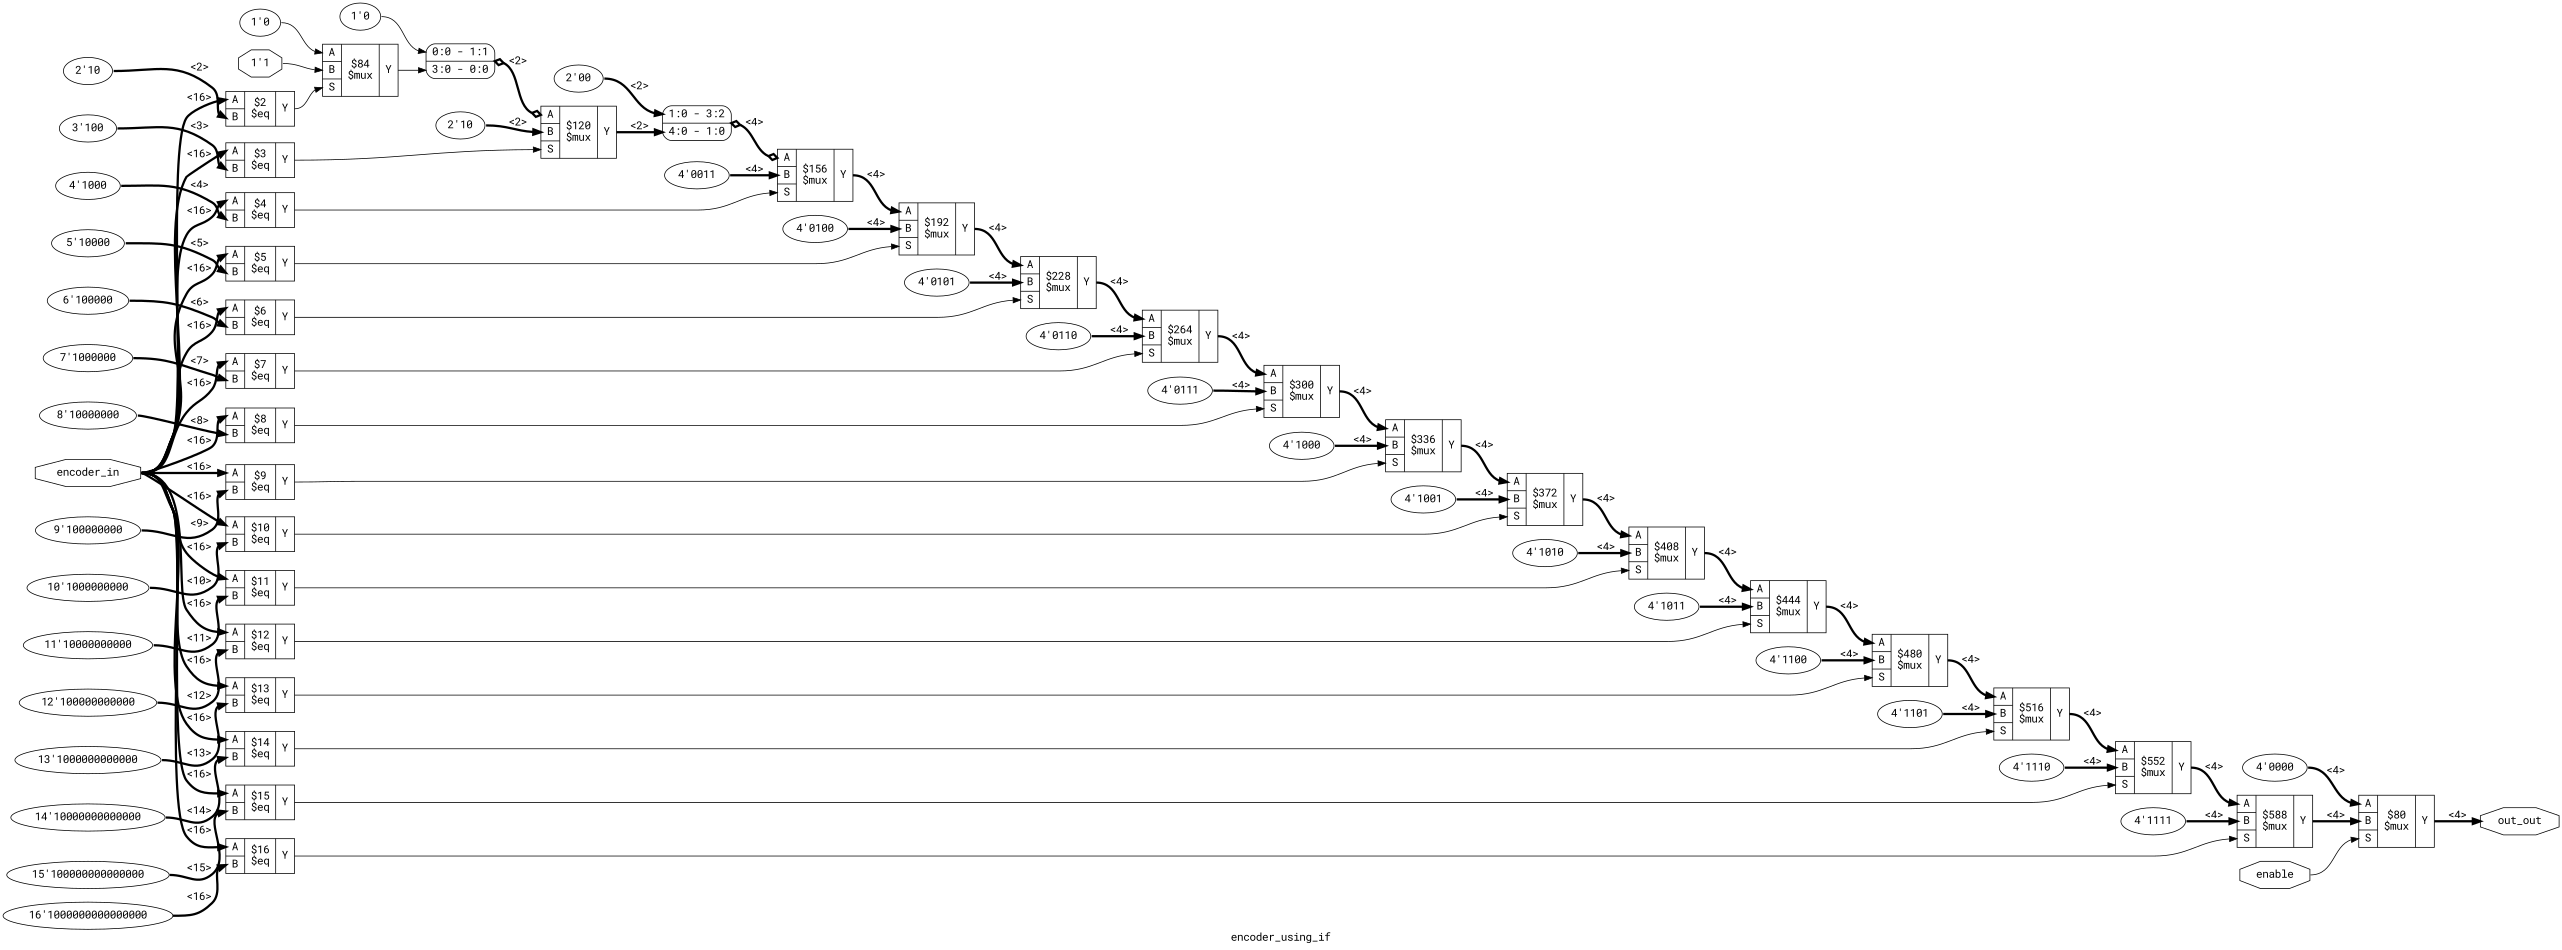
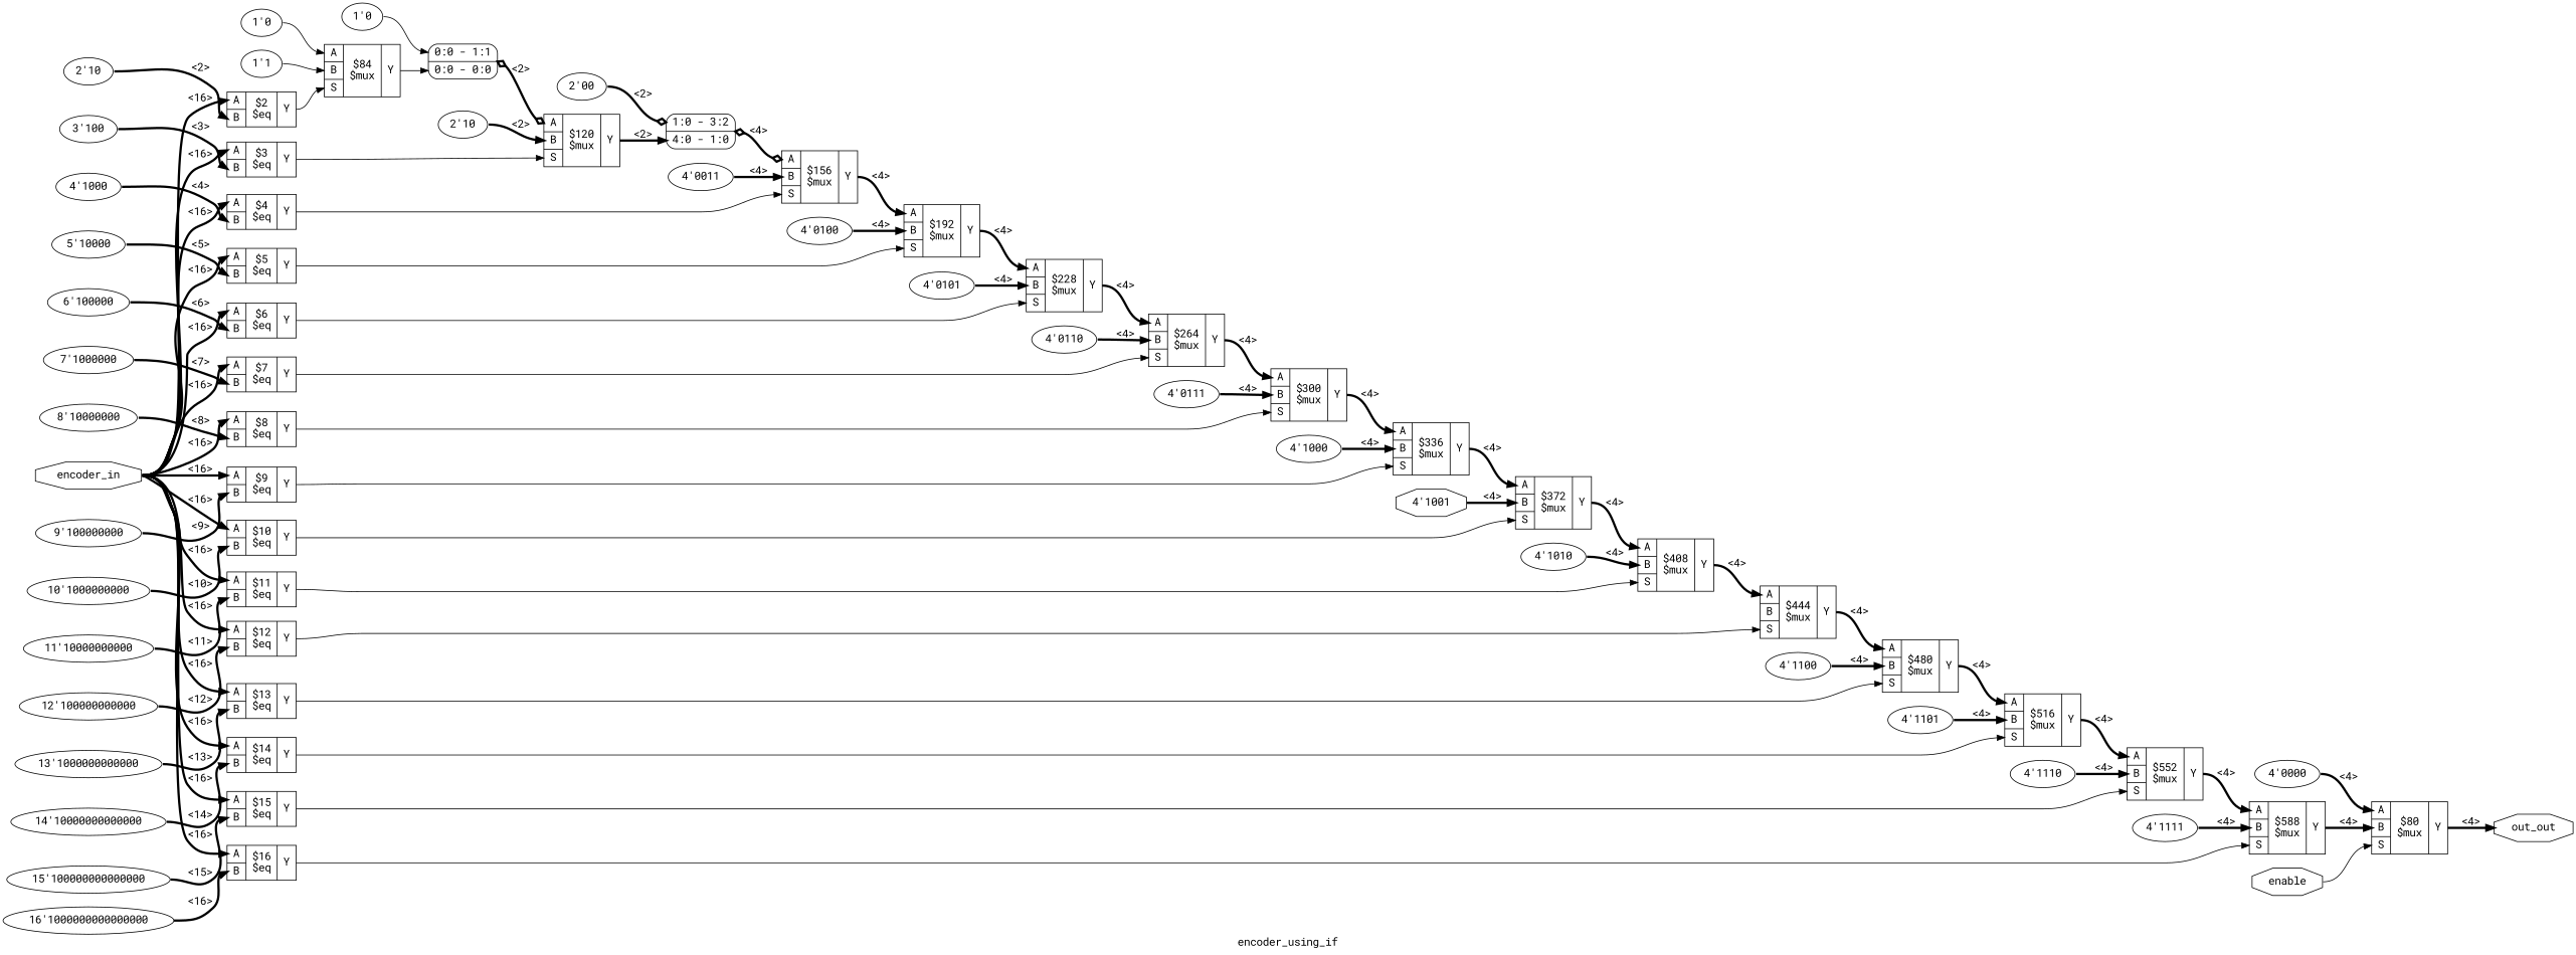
  digraph {
    fontname="Roboto Mono"
    label=encoder_using_if
    rankdir=LR
    remincross=true
    node [fontname="Roboto Mono"]
    edge [color=black fontname="Roboto Mono" headport="p35:w" tailport=e style="setlinewidth(3)"]
    n1 [color=black fontcolor=black label=out_out shape=octagon]
    n2 [color=black fontcolor=black label=enable shape=octagon]
    n3 [label="{{<p35> A|<p36> B|<p53> S}|$80\n$mux|{<p37> Y}}" shape=record]
    n4 [color=black fontcolor=black label=encoder_in shape=octagon]
    n5 [label="{{<p35> A|<p36> B}|$2\n$eq|{<p37> Y}}" shape=record]
    n6 [label="{{<p35> A|<p36> B}|$3\n$eq|{<p37> Y}}" shape=record]
    n7 [label="{{<p35> A|<p36> B}|$4\n$eq|{<p37> Y}}" shape=record]
    n8 [label="{{<p35> A|<p36> B}|$5\n$eq|{<p37> Y}}" shape=record]
    n9 [label="{{<p35> A|<p36> B}|$6\n$eq|{<p37> Y}}" shape=record]
    n10 [label="{{<p35> A|<p36> B}|$7\n$eq|{<p37> Y}}" shape=record]
    n11 [label="{{<p35> A|<p36> B}|$8\n$eq|{<p37> Y}}" shape=record]
    n12 [label="{{<p35> A|<p36> B}|$9\n$eq|{<p37> Y}}" shape=record]
    n13 [label="{{<p35> A|<p36> B}|$10\n$eq|{<p37> Y}}" shape=record]
    n14 [label="{{<p35> A|<p36> B}|$11\n$eq|{<p37> Y}}" shape=record]
    n15 [label="{{<p35> A|<p36> B}|$12\n$eq|{<p37> Y}}" shape=record]
    n16 [label="{{<p35> A|<p36> B}|$13\n$eq|{<p37> Y}}" shape=record]
    n17 [label="{{<p35> A|<p36> B}|$14\n$eq|{<p37> Y}}" shape=record]
    n18 [label="{{<p35> A|<p36> B}|$15\n$eq|{<p37> Y}}" shape=record]
    n19 [label="{{<p35> A|<p36> B}|$16\n$eq|{<p37> Y}}" shape=record]
    n20 [label="{{<p35> A|<p36> B|<p53> S}|$84\n$mux|{<p37> Y}}" shape=record]
    n21 [label="{{<p35> A|<p36> B|<p53> S}|$120\n$mux|{<p37> Y}}" shape=record]
    n22 [label="{{<p35> A|<p36> B|<p53> S}|$156\n$mux|{<p37> Y}}" shape=record]
    n23 [label="{{<p35> A|<p36> B|<p53> S}|$192\n$mux|{<p37> Y}}" shape=record]
    n24 [label="{{<p35> A|<p36> B|<p53> S}|$228\n$mux|{<p37> Y}}" shape=record]
    n25 [label="{{<p35> A|<p36> B|<p53> S}|$264\n$mux|{<p37> Y}}" shape=record]
    n26 [label="{{<p35> A|<p36> B|<p53> S}|$300\n$mux|{<p37> Y}}" shape=record]
    n27 [label="{{<p35> A|<p36> B|<p53> S}|$336\n$mux|{<p37> Y}}" shape=record]
    n28 [label="{{<p35> A|<p36> B|<p53> S}|$372\n$mux|{<p37> Y}}" shape=record]
    n29 [label="{{<p35> A|<p36> B|<p53> S}|$408\n$mux|{<p37> Y}}" shape=record]
    n30 [label="{{<p35> A|<p36> B|<p53> S}|$444\n$mux|{<p37> Y}}" shape=record]
    n31 [label="{{<p35> A|<p36> B|<p53> S}|$480\n$mux|{<p37> Y}}" shape=record]
    n32 [label="{{<p35> A|<p36> B|<p53> S}|$516\n$mux|{<p37> Y}}" shape=record]
    n33 [label="{{<p35> A|<p36> B|<p53> S}|$552\n$mux|{<p37> Y}}" shape=record]
    n34 [label="{{<p35> A|<p36> B|<p53> S}|$588\n$mux|{<p37> Y}}" shape=record]
    n35 [label="2'10"]
-   n36 [label="<s1> 0:0 - 1:1 |<s0> 3:0 - 0:0 " shape=record style=rounded]
+   n36 [label="<s1> 0:0 - 1:1 |<s0> 0:0 - 0:0 " shape=record style=rounded]
    n37 [label="3'100"]
    n38 [label="<s1> 1:0 - 3:2 |<s0> 4:0 - 1:0 " shape=record style=rounded]
    n39 [label="4'1000"]
    n40 [label="5'10000"]
    n41 [label="6'100000"]
    n42 [label="7'1000000"]
    n43 [label="8'10000000"]
    n44 [label="9'100000000"]
    n45 [label="10'1000000000"]
    n46 [label="11'10000000000"]
    n47 [label="12'100000000000"]
    n48 [label="13'1000000000000"]
    n49 [label="14'10000000000000"]
    n50 [label="15'100000000000000"]
    n51 [label="16'1000000000000000"]
    n52 [label="4'0000"]
    n53 [label="1'0"]
-   n54 [label="1'1" shape=octagon]
+   n54 [label="1'1"]
    n55 [label="1'0"]
    n56 [label="2'10"]
    n57 [label="2'00"]
    n58 [label="4'0011"]
    n59 [label="4'0100"]
    n60 [label="4'0101"]
    n61 [label="4'0110"]
    n62 [label="4'0111"]
    n63 [label="4'1000"]
-   n64 [label="4'1001"]
+   n64 [label="4'1001" shape=octagon]
    n65 [label="4'1010"]
-   n66 [label="4'1011"]
    n67 [label="4'1100"]
    n68 [label="4'1101"]
    n69 [label="4'1110"]
    n70 [label="4'1111"]
    n2 -> n3 [headport="p53:w" style=""]
    n3 -> n1 [headport=w label="<4>" tailport="p37:e"]
    n4 -> n5 [label="<16>"]
    n4 -> n6 [label="<16>"]
    n4 -> n7 [label="<16>"]
    n4 -> n8 [label="<16>"]
    n4 -> n9 [label="<16>"]
    n4 -> n10 [label="<16>"]
    n4 -> n11 [label="<16>"]
    n4 -> n12 [label="<16>"]
    n4 -> n13 [label="<16>"]
    n4 -> n14 [label="<16>"]
    n4 -> n15 [label="<16>"]
    n4 -> n16 [label="<16>"]
    n4 -> n17 [label="<16>"]
    n4 -> n18 [label="<16>"]
    n4 -> n19 [label="<16>"]
    n5 -> n20 [headport="p53:w" tailport="p37:e" style=""]
    n6 -> n21 [headport="p53:w" tailport="p37:e" style=""]
    n7 -> n22 [headport="p53:w" tailport="p37:e" style=""]
    n8 -> n23 [headport="p53:w" tailport="p37:e" style=""]
    n9 -> n24 [headport="p53:w" tailport="p37:e" style=""]
    n10 -> n25 [headport="p53:w" tailport="p37:e" style=""]
    n11 -> n26 [headport="p53:w" tailport="p37:e" style=""]
    n12 -> n27 [headport="p53:w" tailport="p37:e" style=""]
    n13 -> n28 [headport="p53:w" tailport="p37:e" style=""]
    n14 -> n29 [headport="p53:w" tailport="p37:e" style=""]
    n15 -> n30 [headport="p53:w" tailport="p37:e" style=""]
    n16 -> n31 [headport="p53:w" tailport="p37:e" style=""]
    n17 -> n32 [headport="p53:w" tailport="p37:e" style=""]
    n18 -> n33 [headport="p53:w" tailport="p37:e" style=""]
    n19 -> n34 [headport="p53:w" tailport="p37:e" style=""]
    n20 -> n36 [headport="s0:w" tailport="p37:e" style=""]
    n21 -> n38 [headport="s0:w" label="<2>" tailport="p37:e"]
    n22 -> n23 [label="<4>" tailport="p37:e"]
    n23 -> n24 [label="<4>" tailport="p37:e"]
    n24 -> n25 [label="<4>" tailport="p37:e"]
    n25 -> n26 [label="<4>" tailport="p37:e"]
    n26 -> n27 [label="<4>" tailport="p37:e"]
    n27 -> n28 [label="<4>" tailport="p37:e"]
    n28 -> n29 [label="<4>" tailport="p37:e"]
    n29 -> n30 [label="<4>" tailport="p37:e"]
    n30 -> n31 [label="<4>" tailport="p37:e"]
    n31 -> n32 [label="<4>" tailport="p37:e"]
    n32 -> n33 [label="<4>" tailport="p37:e"]
    n33 -> n34 [label="<4>" tailport="p37:e"]
    n34 -> n3 [headport="p36:w" label="<4>" tailport="p37:e"]
    n35 -> n5 [headport="p36:w" label="<2>"]
    n36 -> n21 [arrowhead=odiamond arrowtail=odiamond dir=both label="<2>"]
    n37 -> n6 [headport="p36:w" label="<3>"]
    n38 -> n22 [arrowhead=odiamond arrowtail=odiamond dir=both label="<4>"]
    n39 -> n7 [headport="p36:w" label="<4>"]
    n40 -> n8 [headport="p36:w" label="<5>"]
    n41 -> n9 [headport="p36:w" label="<6>"]
    n42 -> n10 [headport="p36:w" label="<7>"]
    n43 -> n11 [headport="p36:w" label="<8>"]
    n44 -> n12 [headport="p36:w" label="<9>"]
    n45 -> n13 [headport="p36:w" label="<10>"]
    n46 -> n14 [headport="p36:w" label="<11>"]
    n47 -> n15 [headport="p36:w" label="<12>"]
    n48 -> n16 [headport="p36:w" label="<13>"]
    n49 -> n17 [headport="p36:w" label="<14>"]
    n50 -> n18 [headport="p36:w" label="<15>"]
    n51 -> n19 [headport="p36:w" label="<16>"]
    n52 -> n3 [label="<4>"]
    n53 -> n20 [style=""]
    n54 -> n20 [headport="p36:w" style=""]
    n55 -> n36 [headport="s1:w" style=""]
    n56 -> n21 [headport="p36:w" label="<2>"]
-   n57 -> n38 [headport="s1:w" label="<2>"]
+   n57 -> n38 [headport="s1:w" label="<2>" arrowhead=odiamond]
    n58 -> n22 [headport="p36:w" label="<4>"]
    n59 -> n23 [headport="p36:w" label="<4>"]
    n60 -> n24 [headport="p36:w" label="<4>"]
    n61 -> n25 [headport="p36:w" label="<4>"]
    n62 -> n26 [headport="p36:w" label="<4>"]
    n63 -> n27 [headport="p36:w" label="<4>"]
    n64 -> n28 [headport="p36:w" label="<4>"]
    n65 -> n29 [headport="p36:w" label="<4>"]
-   n66 -> n30 [headport="p36:w" label="<4>"]
    n67 -> n31 [headport="p36:w" label="<4>"]
    n68 -> n32 [headport="p36:w" label="<4>"]
    n69 -> n33 [headport="p36:w" label="<4>"]
    n70 -> n34 [headport="p36:w" label="<4>"]
  }
